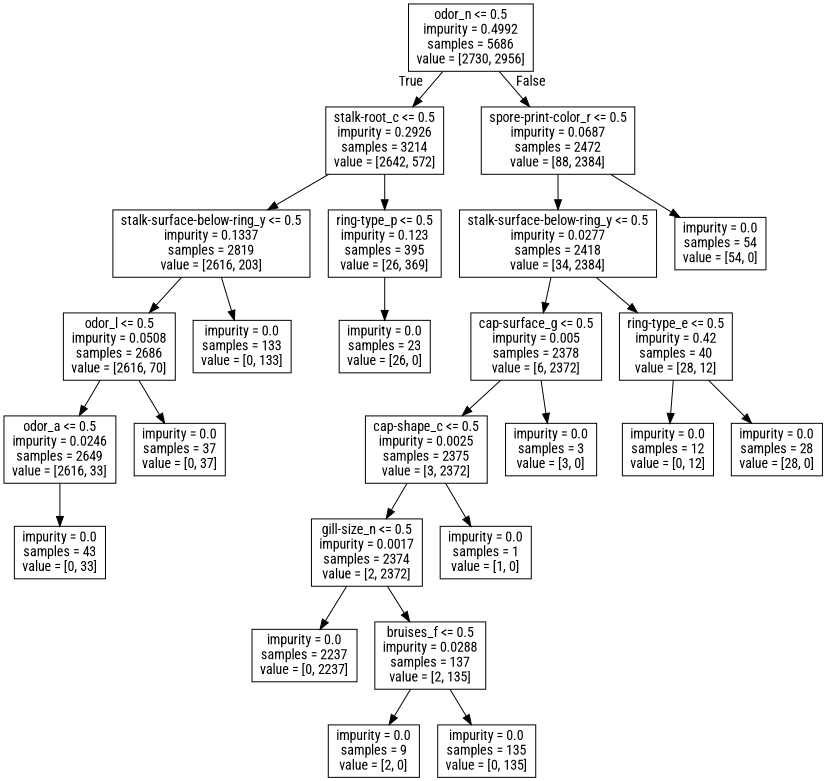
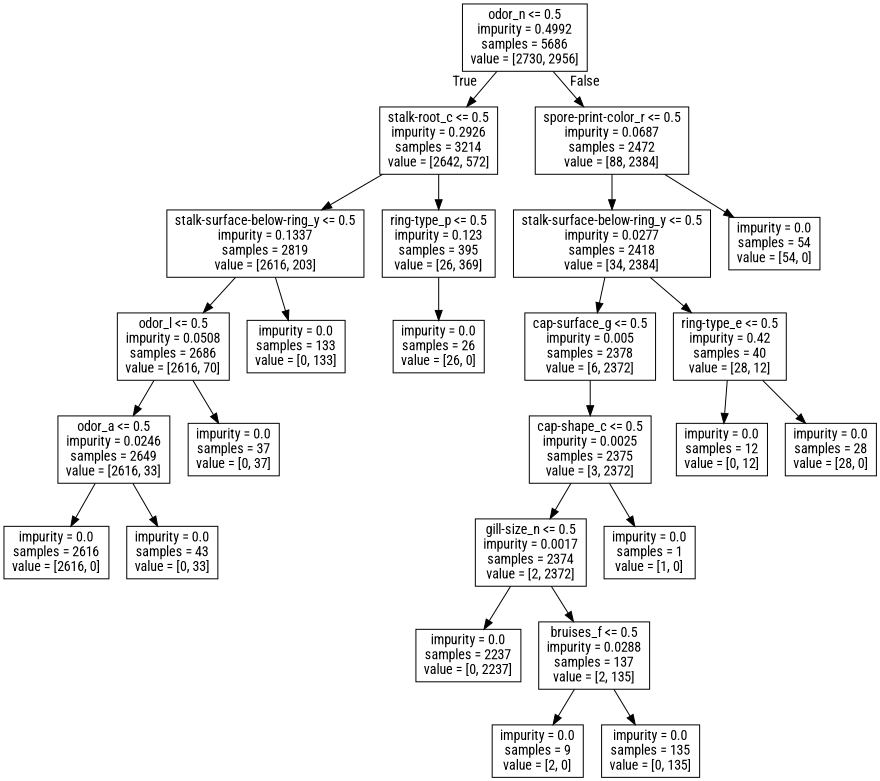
  digraph {
    fontname="Roboto Condensed"
    node [fontname="Roboto Condensed" shape=box]
    edge [fontname="Roboto Condensed"]
    n1 [label="odor_n <= 0.5\nimpurity = 0.4992\nsamples = 5686\nvalue = [2730, 2956]"]
    n2 [label="stalk-root_c <= 0.5\nimpurity = 0.2926\nsamples = 3214\nvalue = [2642, 572]"]
    n3 [label="spore-print-color_r <= 0.5\nimpurity = 0.0687\nsamples = 2472\nvalue = [88, 2384]"]
    n4 [label="stalk-surface-below-ring_y <= 0.5\nimpurity = 0.1337\nsamples = 2819\nvalue = [2616, 203]"]
    n5 [label="ring-type_p <= 0.5\nimpurity = 0.123\nsamples = 395\nvalue = [26, 369]"]
    n6 [label="stalk-surface-below-ring_y <= 0.5\nimpurity = 0.0277\nsamples = 2418\nvalue = [34, 2384]"]
    n7 [label="impurity = 0.0\nsamples = 54\nvalue = [54, 0]"]
    n8 [label="odor_l <= 0.5\nimpurity = 0.0508\nsamples = 2686\nvalue = [2616, 70]"]
    n9 [label="impurity = 0.0\nsamples = 133\nvalue = [0, 133]"]
-   n10 [label="impurity = 0.0\nsamples = 23\nvalue = [26, 0]"]
+   n10 [label="impurity = 0.0\nsamples = 26\nvalue = [26, 0]"]
    n11 [label="odor_a <= 0.5\nimpurity = 0.0246\nsamples = 2649\nvalue = [2616, 33]"]
    n12 [label="impurity = 0.0\nsamples = 37\nvalue = [0, 37]"]
+   n13 [label="impurity = 0.0\nsamples = 2616\nvalue = [2616, 0]"]
    n14 [label="impurity = 0.0\nsamples = 43\nvalue = [0, 33]"]
    n15 [label="cap-surface_g <= 0.5\nimpurity = 0.005\nsamples = 2378\nvalue = [6, 2372]"]
    n16 [label="ring-type_e <= 0.5\nimpurity = 0.42\nsamples = 40\nvalue = [28, 12]"]
    n17 [label="cap-shape_c <= 0.5\nimpurity = 0.0025\nsamples = 2375\nvalue = [3, 2372]"]
-   n18 [label="impurity = 0.0\nsamples = 3\nvalue = [3, 0]"]
    n19 [label="impurity = 0.0\nsamples = 12\nvalue = [0, 12]"]
    n20 [label="impurity = 0.0\nsamples = 28\nvalue = [28, 0]"]
    n21 [label="gill-size_n <= 0.5\nimpurity = 0.0017\nsamples = 2374\nvalue = [2, 2372]"]
    n22 [label="impurity = 0.0\nsamples = 1\nvalue = [1, 0]"]
    n23 [label="impurity = 0.0\nsamples = 2237\nvalue = [0, 2237]"]
    n24 [label="bruises_f <= 0.5\nimpurity = 0.0288\nsamples = 137\nvalue = [2, 135]"]
    n25 [label="impurity = 0.0\nsamples = 9\nvalue = [2, 0]"]
    n26 [label="impurity = 0.0\nsamples = 135\nvalue = [0, 135]"]
    n1 -> n2 [headlabel=True labelangle=45 labeldistance=2.5]
    n1 -> n3 [headlabel=False labelangle=-45 labeldistance=2.5]
    n2 -> n4
    n2 -> n5
    n3 -> n6
    n3 -> n7
    n4 -> n8
    n4 -> n9
    n5 -> n10
    n6 -> n15
    n6 -> n16
    n8 -> n11
    n8 -> n12
+   n11 -> n13
    n11 -> n14
    n15 -> n17
-   n15 -> n18
    n16 -> n19
    n16 -> n20
    n17 -> n21
    n17 -> n22
    n21 -> n23
    n21 -> n24
    n24 -> n25
    n24 -> n26
  }
